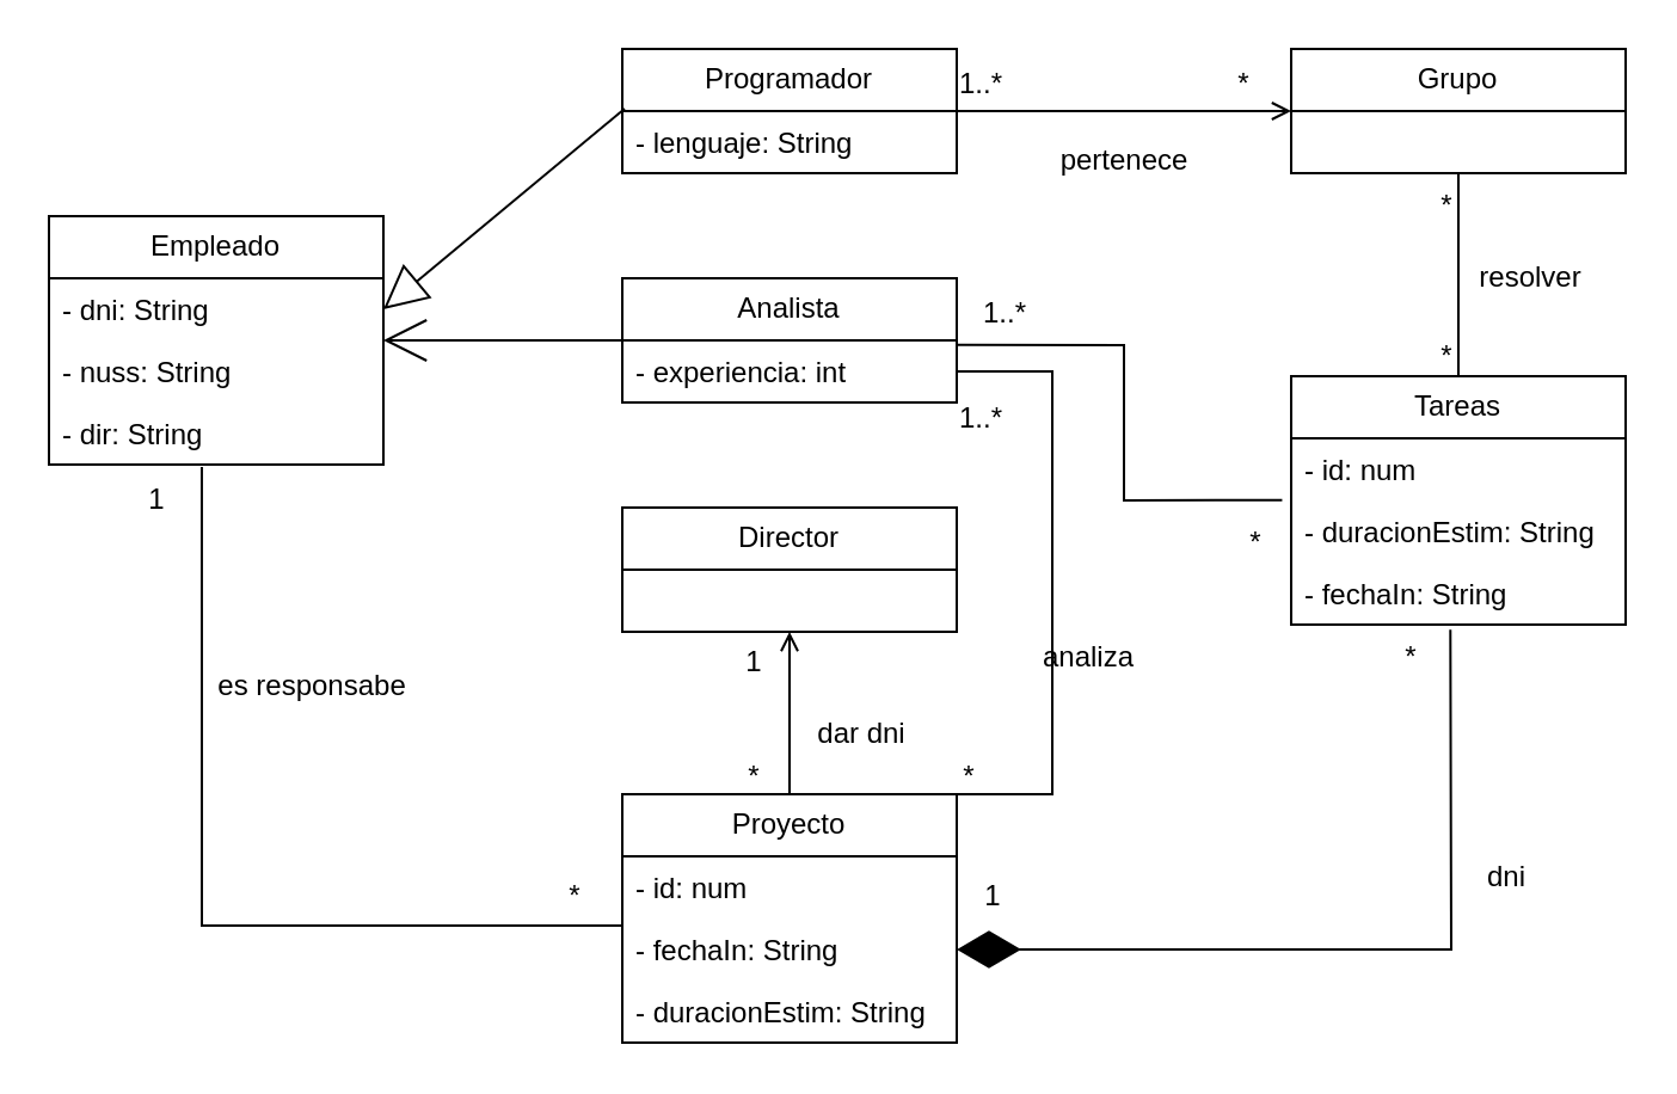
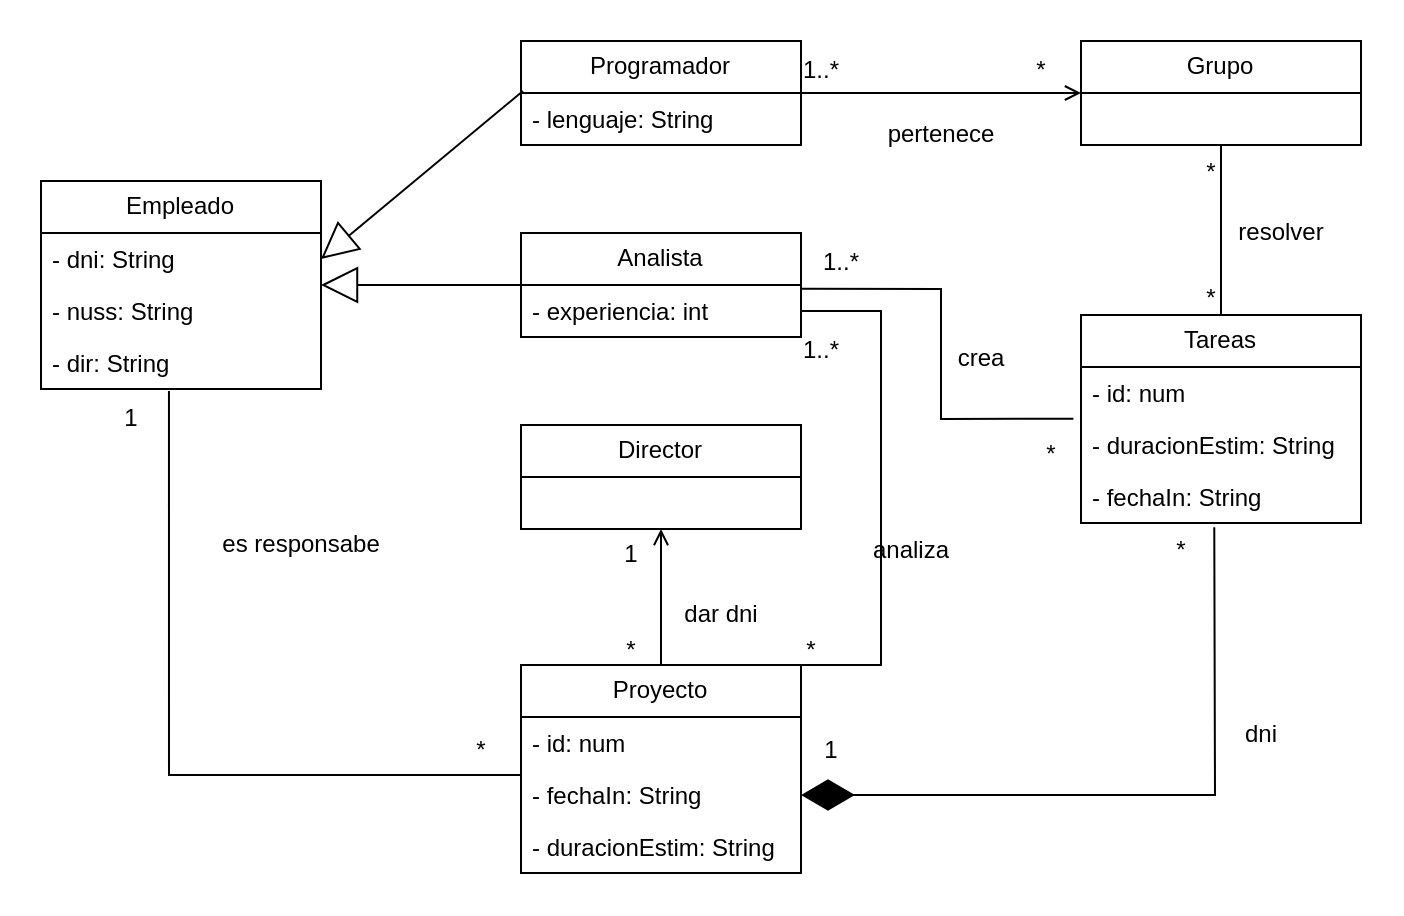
  <mxCell id="0" />
  <mxCell id="1" parent="0" />
  <mxCell id="2" value="Empleado" style="swimlane;fontStyle=0;childLayout=stackLayout;horizontal=1;startSize=26;fillColor=none;horizontalStack=0;resizeParent=1;resizeParentMax=0;resizeLast=0;collapsible=1;marginBottom=0;whiteSpace=wrap;html=1;" vertex="1" parent="1"><mxGeometry x="20" y="90" width="140" height="104" as="geometry" /></mxCell>
  <mxCell id="3" value="- dni: String" style="text;strokeColor=none;fillColor=none;align=left;verticalAlign=top;spacingLeft=4;spacingRight=4;overflow=hidden;rotatable=0;points=[[0,0.5],[1,0.5]];portConstraint=eastwest;whiteSpace=wrap;html=1;" vertex="1" parent="2"><mxGeometry y="26" width="140" height="26" as="geometry" /></mxCell>
  <mxCell id="4" value="- nuss: String" style="text;strokeColor=none;fillColor=none;align=left;verticalAlign=top;spacingLeft=4;spacingRight=4;overflow=hidden;rotatable=0;points=[[0,0.5],[1,0.5]];portConstraint=eastwest;whiteSpace=wrap;html=1;" vertex="1" parent="2"><mxGeometry y="52" width="140" height="26" as="geometry" /></mxCell>
  <mxCell id="5" value="- dir: String" style="text;strokeColor=none;fillColor=none;align=left;verticalAlign=top;spacingLeft=4;spacingRight=4;overflow=hidden;rotatable=0;points=[[0,0.5],[1,0.5]];portConstraint=eastwest;whiteSpace=wrap;html=1;" vertex="1" parent="2"><mxGeometry y="78" width="140" height="26" as="geometry" /></mxCell>
  <mxCell id="6" value="Programador" style="swimlane;fontStyle=0;childLayout=stackLayout;horizontal=1;startSize=26;fillColor=none;horizontalStack=0;resizeParent=1;resizeParentMax=0;resizeLast=0;collapsible=1;marginBottom=0;whiteSpace=wrap;html=1;" vertex="1" parent="1"><mxGeometry x="260" y="20" width="140" height="52" as="geometry" /></mxCell>
  <mxCell id="7" value="- lenguaje: String" style="text;strokeColor=none;fillColor=none;align=left;verticalAlign=top;spacingLeft=4;spacingRight=4;overflow=hidden;rotatable=0;points=[[0,0.5],[1,0.5]];portConstraint=eastwest;whiteSpace=wrap;html=1;" vertex="1" parent="6"><mxGeometry y="26" width="140" height="26" as="geometry" /></mxCell>
  <mxCell id="8" value="Analista" style="swimlane;fontStyle=0;childLayout=stackLayout;horizontal=1;startSize=26;fillColor=none;horizontalStack=0;resizeParent=1;resizeParentMax=0;resizeLast=0;collapsible=1;marginBottom=0;whiteSpace=wrap;html=1;" vertex="1" parent="1"><mxGeometry x="260" y="116" width="140" height="52" as="geometry" /></mxCell>
  <mxCell id="9" value="- experiencia: int" style="text;strokeColor=none;fillColor=none;align=left;verticalAlign=top;spacingLeft=4;spacingRight=4;overflow=hidden;rotatable=0;points=[[0,0.5],[1,0.5]];portConstraint=eastwest;whiteSpace=wrap;html=1;" vertex="1" parent="8"><mxGeometry y="26" width="140" height="26" as="geometry" /></mxCell>
  <mxCell id="10" value="Director" style="swimlane;fontStyle=0;childLayout=stackLayout;horizontal=1;startSize=26;fillColor=none;horizontalStack=0;resizeParent=1;resizeParentMax=0;resizeLast=0;collapsible=1;marginBottom=0;whiteSpace=wrap;html=1;" vertex="1" parent="1"><mxGeometry x="260" y="212" width="140" height="52" as="geometry" /></mxCell>
  <mxCell id="11" value="Proyecto" style="swimlane;fontStyle=0;childLayout=stackLayout;horizontal=1;startSize=26;fillColor=none;horizontalStack=0;resizeParent=1;resizeParentMax=0;resizeLast=0;collapsible=1;marginBottom=0;whiteSpace=wrap;html=1;" vertex="1" parent="1"><mxGeometry x="260" y="332" width="140" height="104" as="geometry" /></mxCell>
  <mxCell id="12" value="- id: num" style="text;strokeColor=none;fillColor=none;align=left;verticalAlign=top;spacingLeft=4;spacingRight=4;overflow=hidden;rotatable=0;points=[[0,0.5],[1,0.5]];portConstraint=eastwest;whiteSpace=wrap;html=1;" vertex="1" parent="11"><mxGeometry y="26" width="140" height="26" as="geometry" /></mxCell>
  <mxCell id="13" value="- fechaIn: String" style="text;strokeColor=none;fillColor=none;align=left;verticalAlign=top;spacingLeft=4;spacingRight=4;overflow=hidden;rotatable=0;points=[[0,0.5],[1,0.5]];portConstraint=eastwest;whiteSpace=wrap;html=1;" vertex="1" parent="11"><mxGeometry y="52" width="140" height="26" as="geometry" /></mxCell>
  <mxCell id="14" value="- duracionEstim: String" style="text;strokeColor=none;fillColor=none;align=left;verticalAlign=top;spacingLeft=4;spacingRight=4;overflow=hidden;rotatable=0;points=[[0,0.5],[1,0.5]];portConstraint=eastwest;whiteSpace=wrap;html=1;" vertex="1" parent="11"><mxGeometry y="78" width="140" height="26" as="geometry" /></mxCell>
  <mxCell id="15" value="" style="endArrow=block;endSize=16;endFill=0;html=1;rounded=0;entryX=1;entryY=0.5;entryDx=0;entryDy=0;exitX=0.007;exitY=-0.038;exitDx=0;exitDy=0;exitPerimeter=0;" edge="1" parent="1" source="7" target="3"><mxGeometry width="160" relative="1" as="geometry"><mxPoint x="290" y="232" as="sourcePoint" /><mxPoint x="450" y="232" as="targetPoint" /></mxGeometry></mxCell>
- <mxCell id="16" value="" style="endArrow=open;endSize=16;endFill=0;html=1;rounded=0;entryX=1;entryY=0;entryDx=0;entryDy=0;exitX=0;exitY=0.5;exitDx=0;exitDy=0;entryPerimeter=0;" edge="1" parent="1" source="8" target="4"><mxGeometry width="160" relative="1" as="geometry"><mxPoint x="271" y="55" as="sourcePoint" /><mxPoint x="170" y="139" as="targetPoint" /></mxGeometry></mxCell>
+ <mxCell id="16" value="" style="endArrow=block;endSize=16;endFill=0;html=1;rounded=0;entryX=1;entryY=0;entryDx=0;entryDy=0;exitX=0;exitY=0.5;exitDx=0;exitDy=0;entryPerimeter=0;" edge="1" parent="1" source="8" target="4"><mxGeometry width="160" relative="1" as="geometry"><mxPoint x="271" y="55" as="sourcePoint" /><mxPoint x="170" y="139" as="targetPoint" /></mxGeometry></mxCell>
  <mxCell id="17" value="" style="endArrow=open;html=1;rounded=0;entryX=0.5;entryY=1;entryDx=0;entryDy=0;exitX=0.5;exitY=0;exitDx=0;exitDy=0;" edge="1" parent="1" source="11" target="10"><mxGeometry width="50" height="50" relative="1" as="geometry"><mxPoint x="340" y="252" as="sourcePoint" /><mxPoint x="390" y="202" as="targetPoint" /></mxGeometry></mxCell>
  <mxCell id="18" value="dar dni" style="text;html=1;align=center;verticalAlign=middle;resizable=0;points=[];autosize=1;strokeColor=none;fillColor=none;" vertex="1" parent="1"><mxGeometry x="330" y="292" width="60" height="30" as="geometry" /></mxCell>
  <mxCell id="19" value="1" style="text;html=1;align=center;verticalAlign=middle;resizable=0;points=[];autosize=1;strokeColor=none;fillColor=none;" vertex="1" parent="1"><mxGeometry x="300" y="262" width="30" height="30" as="geometry" /></mxCell>
  <mxCell id="20" value="*" style="text;html=1;align=center;verticalAlign=middle;resizable=0;points=[];autosize=1;strokeColor=none;fillColor=none;" vertex="1" parent="1"><mxGeometry x="300" y="310" width="30" height="30" as="geometry" /></mxCell>
  <mxCell id="21" value="" style="endArrow=none;html=1;rounded=0;entryX=0.457;entryY=1.038;entryDx=0;entryDy=0;entryPerimeter=0;exitX=0;exitY=0.115;exitDx=0;exitDy=0;exitPerimeter=0;" edge="1" parent="1" source="13" target="5"><mxGeometry width="50" height="50" relative="1" as="geometry"><mxPoint x="340" y="252" as="sourcePoint" /><mxPoint x="390" y="202" as="targetPoint" /><Array as="points"><mxPoint x="84" y="387" /></Array></mxGeometry></mxCell>
- <mxCell id="22" value="es responsabe" style="text;html=1;align=center;verticalAlign=middle;resizable=0;points=[];autosize=1;strokeColor=none;fillColor=none;" vertex="1" parent="1"><mxGeometry x="80" y="272" width="100" height="30" as="geometry" /></mxCell>
+ <mxCell id="22" value="es responsabe" style="text;html=1;align=center;verticalAlign=middle;resizable=0;points=[];autosize=1;strokeColor=none;fillColor=none;" vertex="1" parent="1"><mxGeometry x="100" y="257" width="100" height="30" as="geometry" /></mxCell>
  <mxCell id="23" value="1" style="text;html=1;align=center;verticalAlign=middle;resizable=0;points=[];autosize=1;strokeColor=none;fillColor=none;" vertex="1" parent="1"><mxGeometry x="50" y="194" width="30" height="30" as="geometry" /></mxCell>
  <mxCell id="24" value="*" style="text;html=1;align=center;verticalAlign=middle;resizable=0;points=[];autosize=1;strokeColor=none;fillColor=none;" vertex="1" parent="1"><mxGeometry x="225" y="360" width="30" height="30" as="geometry" /></mxCell>
  <mxCell id="25" value="Grupo" style="swimlane;fontStyle=0;childLayout=stackLayout;horizontal=1;startSize=26;fillColor=none;horizontalStack=0;resizeParent=1;resizeParentMax=0;resizeLast=0;collapsible=1;marginBottom=0;whiteSpace=wrap;html=1;" vertex="1" parent="1"><mxGeometry x="540" y="20" width="140" height="52" as="geometry" /></mxCell>
  <mxCell id="26" value="Tareas" style="swimlane;fontStyle=0;childLayout=stackLayout;horizontal=1;startSize=26;fillColor=none;horizontalStack=0;resizeParent=1;resizeParentMax=0;resizeLast=0;collapsible=1;marginBottom=0;whiteSpace=wrap;html=1;" vertex="1" parent="1"><mxGeometry x="540" y="157" width="140" height="104" as="geometry" /></mxCell>
  <mxCell id="27" value="- id: num" style="text;strokeColor=none;fillColor=none;align=left;verticalAlign=top;spacingLeft=4;spacingRight=4;overflow=hidden;rotatable=0;points=[[0,0.5],[1,0.5]];portConstraint=eastwest;whiteSpace=wrap;html=1;" vertex="1" parent="26"><mxGeometry y="26" width="140" height="26" as="geometry" /></mxCell>
  <mxCell id="28" value="- duracionEstim: String" style="text;strokeColor=none;fillColor=none;align=left;verticalAlign=top;spacingLeft=4;spacingRight=4;overflow=hidden;rotatable=0;points=[[0,0.5],[1,0.5]];portConstraint=eastwest;whiteSpace=wrap;html=1;" vertex="1" parent="26"><mxGeometry y="52" width="140" height="26" as="geometry" /></mxCell>
  <mxCell id="29" value="- fechaIn: String" style="text;strokeColor=none;fillColor=none;align=left;verticalAlign=top;spacingLeft=4;spacingRight=4;overflow=hidden;rotatable=0;points=[[0,0.5],[1,0.5]];portConstraint=eastwest;whiteSpace=wrap;html=1;" vertex="1" parent="26"><mxGeometry y="78" width="140" height="26" as="geometry" /></mxCell>
  <mxCell id="30" value="" style="endArrow=diamondThin;endFill=1;endSize=24;html=1;rounded=0;entryX=1;entryY=0.5;entryDx=0;entryDy=0;exitX=0.476;exitY=1.081;exitDx=0;exitDy=0;exitPerimeter=0;" edge="1" parent="1" source="29" target="13"><mxGeometry width="160" relative="1" as="geometry"><mxPoint x="310" y="32" as="sourcePoint" /><mxPoint x="470" y="32" as="targetPoint" /><Array as="points"><mxPoint x="607" y="397" /></Array></mxGeometry></mxCell>
  <mxCell id="31" value="1" style="text;html=1;align=center;verticalAlign=middle;resizable=0;points=[];autosize=1;strokeColor=none;fillColor=none;" vertex="1" parent="1"><mxGeometry x="400" y="360" width="30" height="30" as="geometry" /></mxCell>
  <mxCell id="32" value="*" style="text;html=1;align=center;verticalAlign=middle;resizable=0;points=[];autosize=1;strokeColor=none;fillColor=none;" vertex="1" parent="1"><mxGeometry x="575" y="260" width="30" height="30" as="geometry" /></mxCell>
  <mxCell id="33" value="" style="endArrow=none;html=1;rounded=0;entryX=1.002;entryY=0.071;entryDx=0;entryDy=0;entryPerimeter=0;exitX=-0.027;exitY=-0.006;exitDx=0;exitDy=0;exitPerimeter=0;" edge="1" parent="1" source="28" target="9"><mxGeometry width="50" height="50" relative="1" as="geometry"><mxPoint x="480" y="232" as="sourcePoint" /><mxPoint x="530" y="182" as="targetPoint" /><Array as="points"><mxPoint x="470" y="209" /><mxPoint x="470" y="144" /></Array></mxGeometry></mxCell>
+ <mxCell id="34" value="crea" style="text;html=1;align=center;verticalAlign=middle;resizable=0;points=[];autosize=1;strokeColor=none;fillColor=none;" vertex="1" parent="1"><mxGeometry x="465" y="164" width="50" height="30" as="geometry" /></mxCell>
  <mxCell id="35" value="1..*" style="text;html=1;align=center;verticalAlign=middle;resizable=0;points=[];autosize=1;strokeColor=none;fillColor=none;" vertex="1" parent="1"><mxGeometry x="400" y="116" width="40" height="30" as="geometry" /></mxCell>
  <mxCell id="36" value="*" style="text;html=1;align=center;verticalAlign=middle;resizable=0;points=[];autosize=1;strokeColor=none;fillColor=none;" vertex="1" parent="1"><mxGeometry x="510" y="212" width="30" height="30" as="geometry" /></mxCell>
  <mxCell id="37" value="" style="endArrow=none;html=1;rounded=0;entryX=0.5;entryY=1;entryDx=0;entryDy=0;exitX=0.5;exitY=0;exitDx=0;exitDy=0;" edge="1" parent="1" source="26" target="25"><mxGeometry width="50" height="50" relative="1" as="geometry"><mxPoint x="480" y="232" as="sourcePoint" /><mxPoint x="530" y="182" as="targetPoint" /></mxGeometry></mxCell>
  <mxCell id="38" value="resolver" style="text;html=1;align=center;verticalAlign=middle;resizable=0;points=[];autosize=1;strokeColor=none;fillColor=none;" vertex="1" parent="1"><mxGeometry x="605" y="100.5" width="70" height="30" as="geometry" /></mxCell>
  <mxCell id="39" value="*" style="text;html=1;align=center;verticalAlign=middle;resizable=0;points=[];autosize=1;strokeColor=none;fillColor=none;" vertex="1" parent="1"><mxGeometry x="590" y="70.5" width="30" height="30" as="geometry" /></mxCell>
  <mxCell id="40" value="*" style="text;html=1;align=center;verticalAlign=middle;resizable=0;points=[];autosize=1;strokeColor=none;fillColor=none;" vertex="1" parent="1"><mxGeometry x="590" y="134" width="30" height="30" as="geometry" /></mxCell>
  <mxCell id="41" value="" style="endArrow=open;html=1;rounded=0;exitX=1;exitY=0.5;exitDx=0;exitDy=0;entryX=0;entryY=0.5;entryDx=0;entryDy=0;" edge="1" parent="1" source="6" target="25"><mxGeometry width="50" height="50" relative="1" as="geometry"><mxPoint x="480" y="-18" as="sourcePoint" /><mxPoint x="530" y="-68" as="targetPoint" /></mxGeometry></mxCell>
  <mxCell id="42" value="pertenece" style="text;html=1;align=center;verticalAlign=middle;resizable=0;points=[];autosize=1;strokeColor=none;fillColor=none;" vertex="1" parent="1"><mxGeometry x="430" y="52" width="80" height="30" as="geometry" /></mxCell>
  <mxCell id="43" value="1..*" style="text;html=1;align=center;verticalAlign=middle;resizable=0;points=[];autosize=1;strokeColor=none;fillColor=none;" vertex="1" parent="1"><mxGeometry x="390" y="20" width="40" height="30" as="geometry" /></mxCell>
  <mxCell id="44" value="*" style="text;html=1;align=center;verticalAlign=middle;resizable=0;points=[];autosize=1;strokeColor=none;fillColor=none;" vertex="1" parent="1"><mxGeometry x="505" y="20" width="30" height="30" as="geometry" /></mxCell>
  <mxCell id="45" value="dni" style="text;html=1;align=center;verticalAlign=middle;resizable=0;points=[];autosize=1;strokeColor=none;fillColor=none;" vertex="1" parent="1"><mxGeometry x="605" y="352" width="50" height="30" as="geometry" /></mxCell>
  <mxCell id="46" value="" style="endArrow=none;html=1;rounded=0;exitX=1;exitY=0.5;exitDx=0;exitDy=0;entryX=1;entryY=0;entryDx=0;entryDy=0;" edge="1" parent="1" source="9" target="11"><mxGeometry width="50" height="50" relative="1" as="geometry"><mxPoint x="380" y="192" as="sourcePoint" /><mxPoint x="480" y="292" as="targetPoint" /><Array as="points"><mxPoint x="440" y="155" /><mxPoint x="440" y="332" /></Array></mxGeometry></mxCell>
  <mxCell id="47" value="analiza" style="text;html=1;align=center;verticalAlign=middle;resizable=0;points=[];autosize=1;strokeColor=none;fillColor=none;" vertex="1" parent="1"><mxGeometry x="425" y="260" width="60" height="30" as="geometry" /></mxCell>
  <mxCell id="48" value="1..*" style="text;html=1;align=center;verticalAlign=middle;resizable=0;points=[];autosize=1;strokeColor=none;fillColor=none;" vertex="1" parent="1"><mxGeometry x="390" y="160" width="40" height="30" as="geometry" /></mxCell>
  <mxCell id="49" value="*" style="text;html=1;align=center;verticalAlign=middle;resizable=0;points=[];autosize=1;strokeColor=none;fillColor=none;" vertex="1" parent="1"><mxGeometry x="390" y="310" width="30" height="30" as="geometry" /></mxCell>
